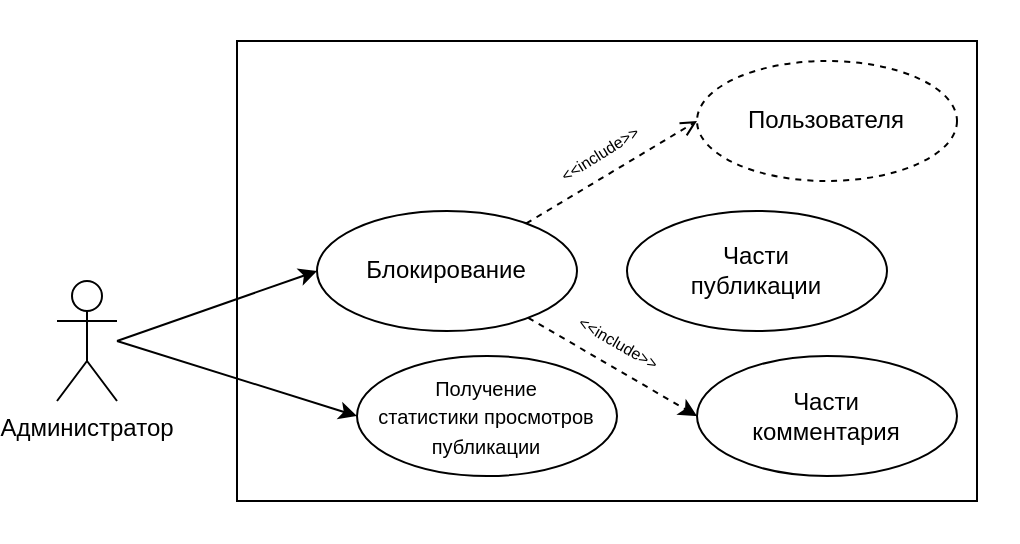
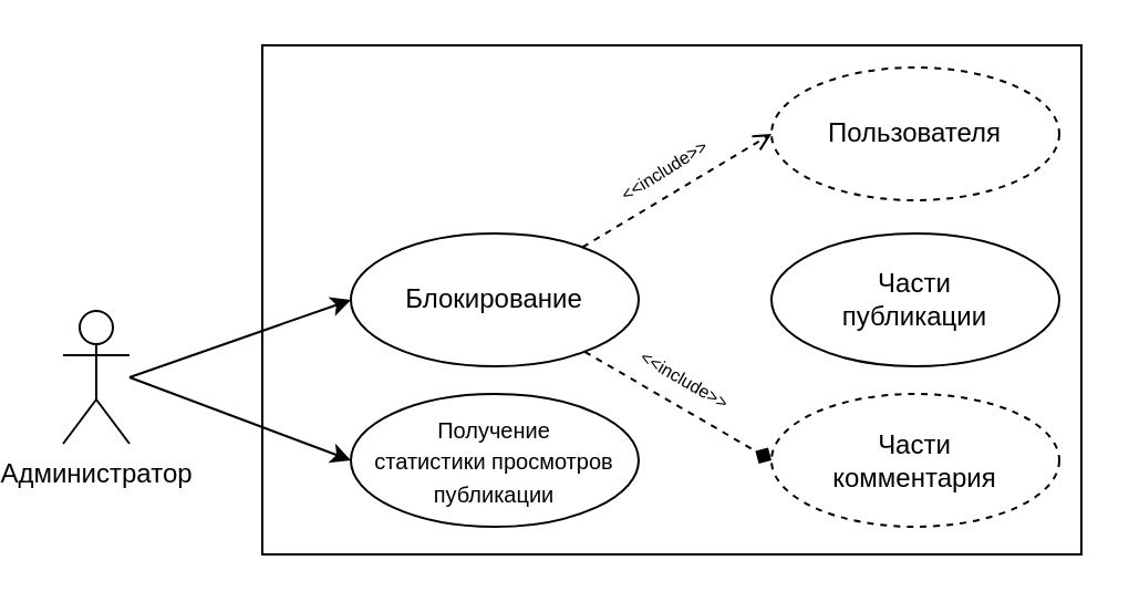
  <mxCell id="0" />
  <mxCell id="1" parent="0" />
  <mxCell id="2" value="" style="rounded=0;whiteSpace=wrap;html=1;fillColor=none;" parent="1" vertex="1"><mxGeometry x="110" y="20" width="370" height="230" as="geometry" /></mxCell>
  <mxCell id="3" style="rounded=0;orthogonalLoop=1;jettySize=auto;html=1;entryX=0;entryY=0.5;entryDx=0;entryDy=0;fontSize=8;dashed=1;endArrow=open;" parent="1" target="8" edge="1" source="12"><mxGeometry relative="1" as="geometry"><mxPoint x="50" y="170" as="sourcePoint" /></mxGeometry></mxCell>
  <mxCell id="4" value="&lt;font style=&quot;font-size: 8px&quot;&gt;&amp;lt;&amp;lt;include&amp;gt;&amp;gt;&lt;/font&gt;" style="edgeLabel;html=1;align=center;verticalAlign=middle;resizable=0;points=[];fontSize=10;rotation=-32;" vertex="1" connectable="0" parent="3"><mxGeometry x="0.338" y="1" relative="1" as="geometry"><mxPoint x="-21" as="offset" /></mxGeometry></mxCell>
  <mxCell id="5" style="edgeStyle=none;rounded=0;orthogonalLoop=1;jettySize=auto;html=1;fontSize=8;entryX=0;entryY=0.5;entryDx=0;entryDy=0;" parent="1" target="9" edge="1"><mxGeometry relative="1" as="geometry"><mxPoint x="50" y="170" as="sourcePoint" /></mxGeometry></mxCell>
  <mxCell id="6" style="edgeStyle=none;rounded=0;orthogonalLoop=1;jettySize=auto;html=1;fontSize=8;entryX=0;entryY=0.5;entryDx=0;entryDy=0;" parent="1" target="12" edge="1"><mxGeometry relative="1" as="geometry"><mxPoint x="50" y="170" as="sourcePoint" /></mxGeometry></mxCell>
  <mxCell id="7" value="Администратор" style="shape=umlActor;verticalLabelPosition=bottom;verticalAlign=top;html=1;outlineConnect=0;" parent="1" vertex="1"><mxGeometry x="20" y="140" width="30" height="60" as="geometry" /></mxCell>
  <mxCell id="8" value="Пользователя" style="ellipse;whiteSpace=wrap;html=1;dashed=1;" parent="1" vertex="1"><mxGeometry x="340" y="30" width="130" height="60" as="geometry" /></mxCell>
- <mxCell id="9" value="&lt;font style=&quot;font-size: 10px&quot;&gt;Получение&lt;br&gt;статистики просмотров публикации&lt;/font&gt;" style="ellipse;whiteSpace=wrap;html=1;" parent="1" vertex="1"><mxGeometry x="170" y="177.5" width="130" height="60" as="geometry" /></mxCell>
- <mxCell id="10" style="edgeStyle=none;rounded=0;orthogonalLoop=1;jettySize=auto;html=1;dashed=1;entryX=0;entryY=0.5;entryDx=0;entryDy=0;" edge="1" parent="1" source="12" target="15"><mxGeometry relative="1" as="geometry" /></mxCell>
+ <mxCell id="9" value="&lt;font style=&quot;font-size: 10px&quot;&gt;Получение&lt;br&gt;статистики просмотров публикации&lt;/font&gt;" style="ellipse;whiteSpace=wrap;html=1;" parent="1" vertex="1"><mxGeometry x="150" y="177.5" width="130" height="60" as="geometry" /></mxCell>
+ <mxCell id="10" style="edgeStyle=none;rounded=0;orthogonalLoop=1;jettySize=auto;html=1;dashed=1;entryX=0;entryY=0.5;entryDx=0;entryDy=0;endArrow=diamond;" edge="1" parent="1" source="12" target="15"><mxGeometry relative="1" as="geometry" /></mxCell>
  <mxCell id="11" value="&amp;lt;&amp;lt;include&amp;gt;&amp;gt;" style="edgeLabel;html=1;align=center;verticalAlign=middle;resizable=0;points=[];fontSize=8;rotation=30;" vertex="1" connectable="0" parent="10"><mxGeometry x="0.336" y="-1" relative="1" as="geometry"><mxPoint x="-11" y="-22" as="offset" /></mxGeometry></mxCell>
  <mxCell id="12" value="Блокирование" style="ellipse;whiteSpace=wrap;html=1;" parent="1" vertex="1"><mxGeometry x="150" y="105" width="130" height="60" as="geometry" /></mxCell>
  <mxCell id="13" style="edgeStyle=none;rounded=0;orthogonalLoop=1;jettySize=auto;html=1;exitX=0.5;exitY=1;exitDx=0;exitDy=0;dashed=1;fontSize=8;" parent="1" source="2" target="2" edge="1"><mxGeometry relative="1" as="geometry" /></mxCell>
- <mxCell id="14" value="&lt;div&gt;Части&lt;/div&gt;&lt;div&gt;публикации&lt;/div&gt;" style="ellipse;whiteSpace=wrap;html=1;" vertex="1" parent="1"><mxGeometry x="305" y="105" width="130" height="60" as="geometry" /></mxCell>
- <mxCell id="15" value="&lt;div&gt;Части&lt;/div&gt;&lt;div&gt;комментария&lt;/div&gt;" style="ellipse;whiteSpace=wrap;html=1;" vertex="1" parent="1"><mxGeometry x="340" y="177.5" width="130" height="60" as="geometry" /></mxCell>
+ <mxCell id="14" value="&lt;div&gt;Части&lt;/div&gt;&lt;div&gt;публикации&lt;/div&gt;" style="ellipse;whiteSpace=wrap;html=1;" vertex="1" parent="1"><mxGeometry x="340" y="105" width="130" height="60" as="geometry" /></mxCell>
+ <mxCell id="15" value="&lt;div&gt;Части&lt;/div&gt;&lt;div&gt;комментария&lt;/div&gt;" style="ellipse;whiteSpace=wrap;html=1;dashed=1;" vertex="1" parent="1"><mxGeometry x="340" y="177.5" width="130" height="60" as="geometry" /></mxCell>
